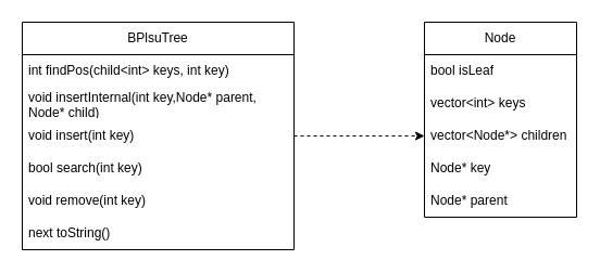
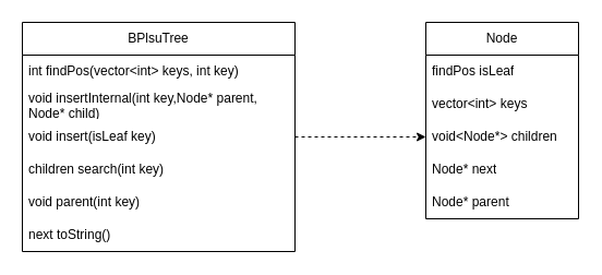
  <mxCell id="0" />
  <mxCell id="1" parent="0" />
  <mxCell id="2" value="BPlsuTree" style="swimlane;fontStyle=0;childLayout=stackLayout;horizontal=1;startSize=30;horizontalStack=0;resizeParent=1;resizeParentMax=0;resizeLast=0;collapsible=1;marginBottom=0;whiteSpace=wrap;html=1;" vertex="1" parent="1"><mxGeometry x="20" y="20" width="250" height="210" as="geometry" /></mxCell>
- <mxCell id="3" value="int findPos(child&amp;lt;int&amp;gt; keys, int key)" style="text;strokeColor=none;fillColor=none;align=left;verticalAlign=middle;spacingLeft=4;spacingRight=4;overflow=hidden;points=[[0,0.5],[1,0.5]];portConstraint=eastwest;rotatable=0;whiteSpace=wrap;html=1;" vertex="1" parent="2"><mxGeometry y="30" width="250" height="30" as="geometry" /></mxCell>
+ <mxCell id="3" value="int findPos(vector&amp;lt;int&amp;gt; keys, int key)" style="text;strokeColor=none;fillColor=none;align=left;verticalAlign=middle;spacingLeft=4;spacingRight=4;overflow=hidden;points=[[0,0.5],[1,0.5]];portConstraint=eastwest;rotatable=0;whiteSpace=wrap;html=1;" vertex="1" parent="2"><mxGeometry y="30" width="250" height="30" as="geometry" /></mxCell>
  <mxCell id="4" value="void insertInternal(int key,Node* parent, Node* child)" style="text;strokeColor=none;fillColor=none;align=left;verticalAlign=middle;spacingLeft=4;spacingRight=4;overflow=hidden;points=[[0,0.5],[1,0.5]];portConstraint=eastwest;rotatable=0;whiteSpace=wrap;html=1;" vertex="1" parent="2"><mxGeometry y="60" width="250" height="30" as="geometry" /></mxCell>
- <mxCell id="5" value="void insert(int key)" style="text;strokeColor=none;fillColor=none;align=left;verticalAlign=middle;spacingLeft=4;spacingRight=4;overflow=hidden;points=[[0,0.5],[1,0.5]];portConstraint=eastwest;rotatable=0;whiteSpace=wrap;html=1;" vertex="1" parent="2"><mxGeometry y="90" width="250" height="30" as="geometry" /></mxCell>
- <mxCell id="6" value="bool search(int key)" style="text;strokeColor=none;fillColor=none;align=left;verticalAlign=middle;spacingLeft=4;spacingRight=4;overflow=hidden;points=[[0,0.5],[1,0.5]];portConstraint=eastwest;rotatable=0;whiteSpace=wrap;html=1;" vertex="1" parent="2"><mxGeometry y="120" width="250" height="30" as="geometry" /></mxCell>
- <mxCell id="7" value="void remove(int key)" style="text;strokeColor=none;fillColor=none;align=left;verticalAlign=middle;spacingLeft=4;spacingRight=4;overflow=hidden;points=[[0,0.5],[1,0.5]];portConstraint=eastwest;rotatable=0;whiteSpace=wrap;html=1;" vertex="1" parent="2"><mxGeometry y="150" width="250" height="30" as="geometry" /></mxCell>
+ <mxCell id="5" value="void insert(isLeaf key)" style="text;strokeColor=none;fillColor=none;align=left;verticalAlign=middle;spacingLeft=4;spacingRight=4;overflow=hidden;points=[[0,0.5],[1,0.5]];portConstraint=eastwest;rotatable=0;whiteSpace=wrap;html=1;" vertex="1" parent="2"><mxGeometry y="90" width="250" height="30" as="geometry" /></mxCell>
+ <mxCell id="6" value="children search(int key)" style="text;strokeColor=none;fillColor=none;align=left;verticalAlign=middle;spacingLeft=4;spacingRight=4;overflow=hidden;points=[[0,0.5],[1,0.5]];portConstraint=eastwest;rotatable=0;whiteSpace=wrap;html=1;" vertex="1" parent="2"><mxGeometry y="120" width="250" height="30" as="geometry" /></mxCell>
+ <mxCell id="7" value="void parent(int key)" style="text;strokeColor=none;fillColor=none;align=left;verticalAlign=middle;spacingLeft=4;spacingRight=4;overflow=hidden;points=[[0,0.5],[1,0.5]];portConstraint=eastwest;rotatable=0;whiteSpace=wrap;html=1;" vertex="1" parent="2"><mxGeometry y="150" width="250" height="30" as="geometry" /></mxCell>
  <mxCell id="8" value="next toString()" style="text;strokeColor=none;fillColor=none;align=left;verticalAlign=middle;spacingLeft=4;spacingRight=4;overflow=hidden;points=[[0,0.5],[1,0.5]];portConstraint=eastwest;rotatable=0;whiteSpace=wrap;html=1;" vertex="1" parent="2"><mxGeometry y="180" width="250" height="30" as="geometry" /></mxCell>
  <mxCell id="9" value="Node" style="swimlane;fontStyle=0;childLayout=stackLayout;horizontal=1;startSize=30;horizontalStack=0;resizeParent=1;resizeParentMax=0;resizeLast=0;collapsible=1;marginBottom=0;whiteSpace=wrap;html=1;" vertex="1" parent="1"><mxGeometry x="390" y="20" width="140" height="180" as="geometry" /></mxCell>
- <mxCell id="10" value="bool isLeaf" style="text;strokeColor=none;fillColor=none;align=left;verticalAlign=middle;spacingLeft=4;spacingRight=4;overflow=hidden;points=[[0,0.5],[1,0.5]];portConstraint=eastwest;rotatable=0;whiteSpace=wrap;html=1;" vertex="1" parent="9"><mxGeometry y="30" width="140" height="30" as="geometry" /></mxCell>
+ <mxCell id="10" value="findPos isLeaf" style="text;strokeColor=none;fillColor=none;align=left;verticalAlign=middle;spacingLeft=4;spacingRight=4;overflow=hidden;points=[[0,0.5],[1,0.5]];portConstraint=eastwest;rotatable=0;whiteSpace=wrap;html=1;" vertex="1" parent="9"><mxGeometry y="30" width="140" height="30" as="geometry" /></mxCell>
  <mxCell id="11" value="vector&amp;lt;int&amp;gt; keys" style="text;strokeColor=none;fillColor=none;align=left;verticalAlign=middle;spacingLeft=4;spacingRight=4;overflow=hidden;points=[[0,0.5],[1,0.5]];portConstraint=eastwest;rotatable=0;whiteSpace=wrap;html=1;" vertex="1" parent="9"><mxGeometry y="60" width="140" height="30" as="geometry" /></mxCell>
- <mxCell id="12" value="vector&amp;lt;Node*&amp;gt; children" style="text;strokeColor=none;fillColor=none;align=left;verticalAlign=middle;spacingLeft=4;spacingRight=4;overflow=hidden;points=[[0,0.5],[1,0.5]];portConstraint=eastwest;rotatable=0;whiteSpace=wrap;html=1;" vertex="1" parent="9"><mxGeometry y="90" width="140" height="30" as="geometry" /></mxCell>
- <mxCell id="13" value="Node* key" style="text;strokeColor=none;fillColor=none;align=left;verticalAlign=middle;spacingLeft=4;spacingRight=4;overflow=hidden;points=[[0,0.5],[1,0.5]];portConstraint=eastwest;rotatable=0;whiteSpace=wrap;html=1;" vertex="1" parent="9"><mxGeometry y="120" width="140" height="30" as="geometry" /></mxCell>
+ <mxCell id="12" value="void&amp;lt;Node*&amp;gt; children" style="text;strokeColor=none;fillColor=none;align=left;verticalAlign=middle;spacingLeft=4;spacingRight=4;overflow=hidden;points=[[0,0.5],[1,0.5]];portConstraint=eastwest;rotatable=0;whiteSpace=wrap;html=1;" vertex="1" parent="9"><mxGeometry y="90" width="140" height="30" as="geometry" /></mxCell>
+ <mxCell id="13" value="Node* next" style="text;strokeColor=none;fillColor=none;align=left;verticalAlign=middle;spacingLeft=4;spacingRight=4;overflow=hidden;points=[[0,0.5],[1,0.5]];portConstraint=eastwest;rotatable=0;whiteSpace=wrap;html=1;" vertex="1" parent="9"><mxGeometry y="120" width="140" height="30" as="geometry" /></mxCell>
  <mxCell id="14" value="Node* parent" style="text;strokeColor=none;fillColor=none;align=left;verticalAlign=middle;spacingLeft=4;spacingRight=4;overflow=hidden;points=[[0,0.5],[1,0.5]];portConstraint=eastwest;rotatable=0;whiteSpace=wrap;html=1;" vertex="1" parent="9"><mxGeometry y="150" width="140" height="30" as="geometry" /></mxCell>
  <mxCell id="15" value="" style="endArrow=classic;html=1;rounded=0;exitX=1;exitY=0.5;exitDx=0;exitDy=0;entryX=0;entryY=0.5;entryDx=0;entryDy=0;dashed=1;" edge="1" parent="1" source="5" target="12"><mxGeometry width="50" height="50" relative="1" as="geometry"><mxPoint x="270" y="240" as="sourcePoint" /><mxPoint x="320" y="190" as="targetPoint" /></mxGeometry></mxCell>
